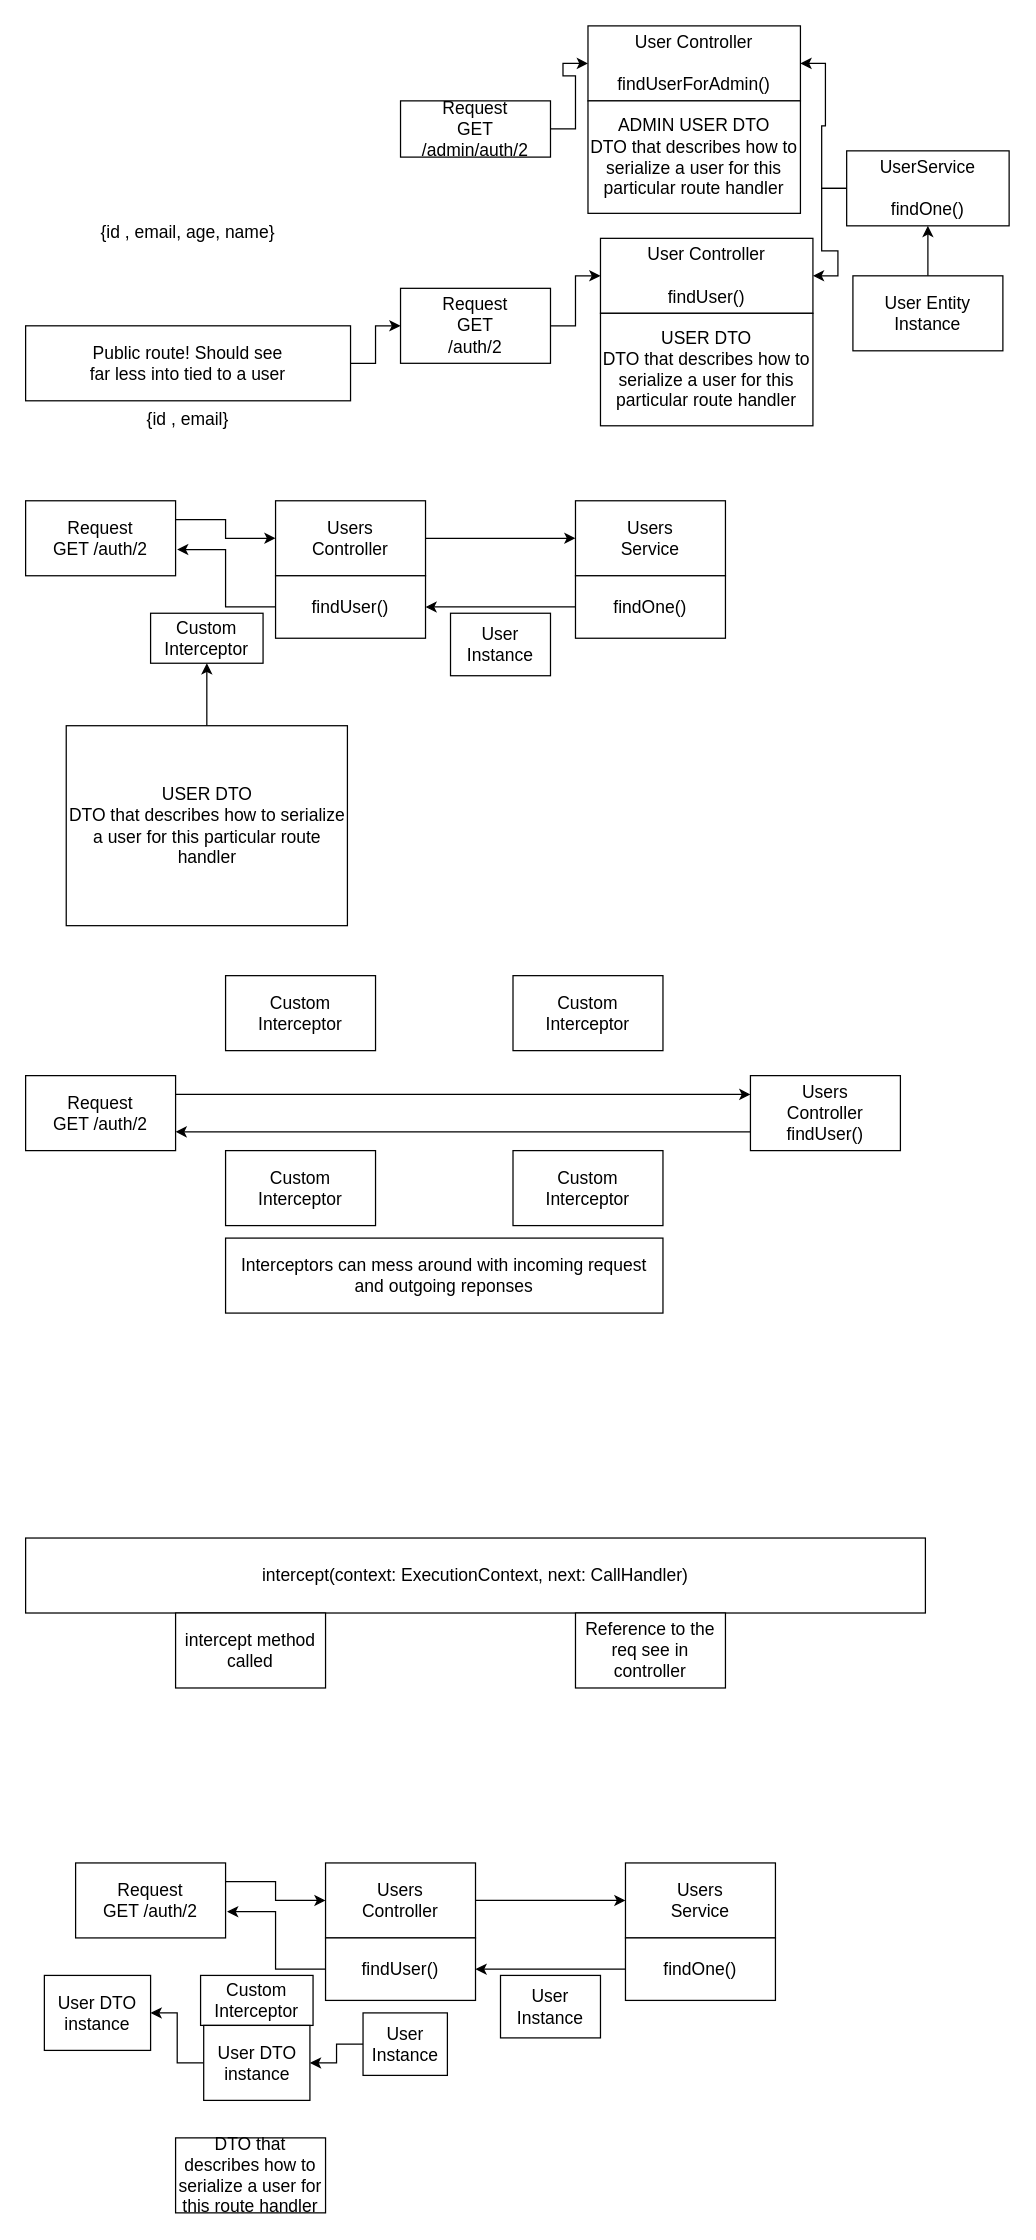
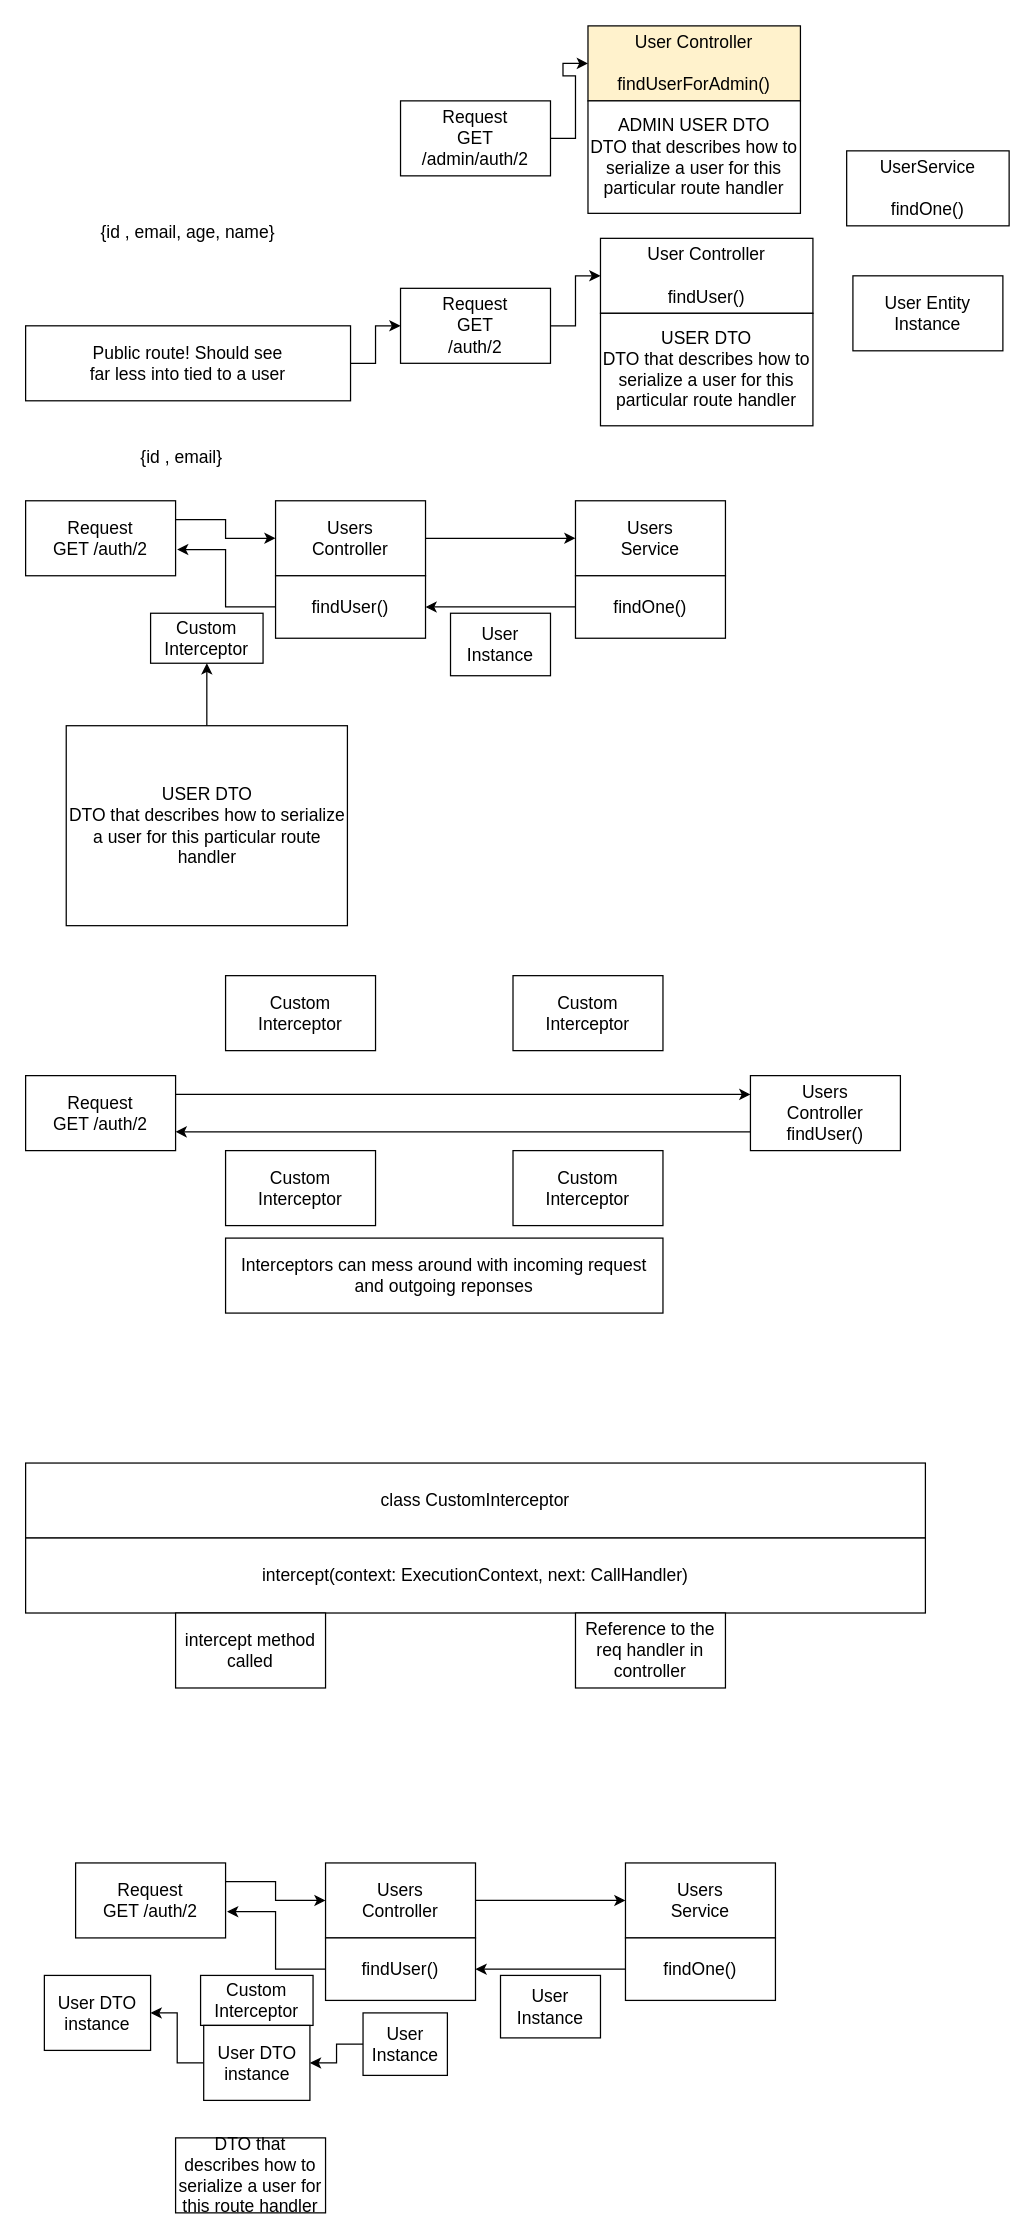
  <mxCell id="0" />
  <mxCell id="1" parent="0" />
  <mxCell id="2" value="{id , email, age, name}&lt;div style=&quot;padding: 0px; margin: 0px; font-size: 14px;&quot;&gt;&lt;br style=&quot;padding: 0px; margin: 0px; color: rgb(0, 0, 0); font-family: Helvetica; font-size: 14px; font-style: normal; font-variant-ligatures: normal; font-variant-caps: normal; font-weight: 400; letter-spacing: normal; orphans: 2; text-indent: 0px; text-transform: none; widows: 2; word-spacing: 0px; -webkit-text-stroke-width: 0px; background-color: rgb(248, 249, 250); text-decoration-thickness: initial; text-decoration-style: initial; text-decoration-color: initial;&quot;&gt;&#10;&#10;&lt;/div&gt;" style="text;whiteSpace=wrap;html=1;fontSize=14;align=center;" vertex="1" parent="1"><mxGeometry x="20" y="170" width="260" height="30" as="geometry" /></mxCell>
  <mxCell id="3" style="edgeStyle=orthogonalEdgeStyle;rounded=0;orthogonalLoop=1;jettySize=auto;html=1;exitX=1;exitY=0.5;exitDx=0;exitDy=0;fontSize=14;" edge="1" parent="1" source="4" target="9"><mxGeometry relative="1" as="geometry" /></mxCell>
  <mxCell id="4" value="&lt;span style=&quot;font-size: 14px;&quot;&gt;Public route! Should see &lt;br&gt;far less into tied to a user&lt;/span&gt;" style="rounded=0;whiteSpace=wrap;html=1;" vertex="1" parent="1"><mxGeometry x="20" y="260" width="260" height="60" as="geometry" /></mxCell>
- <mxCell id="5" value="{id , email}&lt;div style=&quot;padding: 0px; margin: 0px; font-size: 14px;&quot;&gt;&lt;br style=&quot;padding: 0px; margin: 0px; color: rgb(0, 0, 0); font-family: Helvetica; font-size: 14px; font-style: normal; font-variant-ligatures: normal; font-variant-caps: normal; font-weight: 400; letter-spacing: normal; orphans: 2; text-indent: 0px; text-transform: none; widows: 2; word-spacing: 0px; -webkit-text-stroke-width: 0px; background-color: rgb(248, 249, 250); text-decoration-thickness: initial; text-decoration-style: initial; text-decoration-color: initial;&quot;&gt;&lt;br&gt;&lt;br&gt;&lt;/div&gt;" style="text;whiteSpace=wrap;html=1;fontSize=14;align=center;" vertex="1" parent="1"><mxGeometry x="20" y="320" width="260" height="30" as="geometry" /></mxCell>
+ <mxCell id="5" value="{id , email}&lt;div style=&quot;padding: 0px; margin: 0px; font-size: 14px;&quot;&gt;&lt;br style=&quot;padding: 0px; margin: 0px; color: rgb(0, 0, 0); font-family: Helvetica; font-size: 14px; font-style: normal; font-variant-ligatures: normal; font-variant-caps: normal; font-weight: 400; letter-spacing: normal; orphans: 2; text-indent: 0px; text-transform: none; widows: 2; word-spacing: 0px; -webkit-text-stroke-width: 0px; background-color: rgb(248, 249, 250); text-decoration-thickness: initial; text-decoration-style: initial; text-decoration-color: initial;&quot;&gt;&lt;br&gt;&lt;br&gt;&lt;/div&gt;" style="text;whiteSpace=wrap;html=1;fontSize=14;align=center;" vertex="1" parent="1"><mxGeometry x="15" y="350" width="260" height="30" as="geometry" /></mxCell>
  <mxCell id="6" style="edgeStyle=orthogonalEdgeStyle;rounded=0;orthogonalLoop=1;jettySize=auto;html=1;exitX=1;exitY=0.5;exitDx=0;exitDy=0;entryX=0;entryY=0.5;entryDx=0;entryDy=0;fontSize=14;" edge="1" parent="1" source="7" target="10"><mxGeometry relative="1" as="geometry" /></mxCell>
- <mxCell id="7" value="Request&lt;br&gt;GET&lt;br&gt;/admin/auth/2" style="rounded=0;whiteSpace=wrap;html=1;fontSize=14;" vertex="1" parent="1"><mxGeometry x="320" y="80" width="120" height="45" as="geometry" /></mxCell>
+ <mxCell id="7" value="Request&lt;br&gt;GET&lt;br&gt;/admin/auth/2" style="rounded=0;whiteSpace=wrap;html=1;fontSize=14;" vertex="1" parent="1"><mxGeometry x="320" y="80" width="120" height="60" as="geometry" /></mxCell>
  <mxCell id="8" style="edgeStyle=orthogonalEdgeStyle;rounded=0;orthogonalLoop=1;jettySize=auto;html=1;exitX=1;exitY=0.5;exitDx=0;exitDy=0;entryX=0;entryY=0.5;entryDx=0;entryDy=0;fontSize=14;" edge="1" parent="1" source="9" target="11"><mxGeometry relative="1" as="geometry" /></mxCell>
  <mxCell id="9" value="Request&lt;br&gt;GET&lt;br&gt;/auth/2" style="rounded=0;whiteSpace=wrap;html=1;fontSize=14;" vertex="1" parent="1"><mxGeometry x="320" y="230" width="120" height="60" as="geometry" /></mxCell>
- <mxCell id="10" value="User Controller&lt;br&gt;&lt;br&gt;findUserForAdmin()" style="rounded=0;whiteSpace=wrap;html=1;fontSize=14;" vertex="1" parent="1"><mxGeometry x="470" y="20" width="170" height="60" as="geometry" /></mxCell>
+ <mxCell id="10" value="User Controller&lt;br&gt;&lt;br&gt;findUserForAdmin()" style="rounded=0;whiteSpace=wrap;html=1;fontSize=14;fillColor=#fff2cc;" vertex="1" parent="1"><mxGeometry x="470" y="20" width="170" height="60" as="geometry" /></mxCell>
  <mxCell id="11" value="User Controller&lt;br&gt;&lt;br&gt;findUser()" style="rounded=0;whiteSpace=wrap;html=1;fontSize=14;" vertex="1" parent="1"><mxGeometry x="480" y="190" width="170" height="60" as="geometry" /></mxCell>
- <mxCell id="12" style="edgeStyle=orthogonalEdgeStyle;rounded=0;orthogonalLoop=1;jettySize=auto;html=1;exitX=0;exitY=0.5;exitDx=0;exitDy=0;entryX=1;entryY=0.5;entryDx=0;entryDy=0;fontSize=14;" edge="1" parent="1" source="14" target="10"><mxGeometry relative="1" as="geometry" /></mxCell>
- <mxCell id="13" style="edgeStyle=orthogonalEdgeStyle;rounded=0;orthogonalLoop=1;jettySize=auto;html=1;exitX=0;exitY=0.5;exitDx=0;exitDy=0;entryX=1;entryY=0.5;entryDx=0;entryDy=0;fontSize=14;" edge="1" parent="1" source="14" target="11"><mxGeometry relative="1" as="geometry" /></mxCell>
  <mxCell id="14" value="UserService&lt;br&gt;&lt;br&gt;findOne()" style="rounded=0;whiteSpace=wrap;html=1;fontSize=14;" vertex="1" parent="1"><mxGeometry x="677" y="120" width="130" height="60" as="geometry" /></mxCell>
- <mxCell id="15" style="edgeStyle=orthogonalEdgeStyle;rounded=0;orthogonalLoop=1;jettySize=auto;html=1;exitX=0.5;exitY=0;exitDx=0;exitDy=0;entryX=0.5;entryY=1;entryDx=0;entryDy=0;fontSize=14;" edge="1" parent="1" source="16" target="14"><mxGeometry relative="1" as="geometry" /></mxCell>
  <mxCell id="16" value="User Entity Instance" style="rounded=0;whiteSpace=wrap;html=1;fontSize=14;" vertex="1" parent="1"><mxGeometry x="682" y="220" width="120" height="60" as="geometry" /></mxCell>
  <mxCell id="17" style="edgeStyle=orthogonalEdgeStyle;rounded=0;orthogonalLoop=1;jettySize=auto;html=1;exitX=1;exitY=0.25;exitDx=0;exitDy=0;fontSize=14;" edge="1" parent="1" source="18" target="20"><mxGeometry relative="1" as="geometry" /></mxCell>
  <mxCell id="18" value="Request&lt;br&gt;GET /auth/2" style="rounded=0;whiteSpace=wrap;html=1;fontSize=14;" vertex="1" parent="1"><mxGeometry x="20" y="400" width="120" height="60" as="geometry" /></mxCell>
  <mxCell id="19" style="edgeStyle=orthogonalEdgeStyle;rounded=0;orthogonalLoop=1;jettySize=auto;html=1;exitX=1;exitY=0.5;exitDx=0;exitDy=0;entryX=0;entryY=0.5;entryDx=0;entryDy=0;fontSize=14;" edge="1" parent="1" source="20" target="21"><mxGeometry relative="1" as="geometry" /></mxCell>
  <mxCell id="20" value="Users&lt;br&gt;Controller" style="rounded=0;whiteSpace=wrap;html=1;fontSize=14;" vertex="1" parent="1"><mxGeometry x="220" y="400" width="120" height="60" as="geometry" /></mxCell>
  <mxCell id="21" value="Users&lt;br&gt;Service" style="rounded=0;whiteSpace=wrap;html=1;fontSize=14;" vertex="1" parent="1"><mxGeometry x="460" y="400" width="120" height="60" as="geometry" /></mxCell>
  <mxCell id="22" style="edgeStyle=orthogonalEdgeStyle;rounded=0;orthogonalLoop=1;jettySize=auto;html=1;exitX=0;exitY=0.5;exitDx=0;exitDy=0;entryX=1.01;entryY=0.65;entryDx=0;entryDy=0;entryPerimeter=0;fontSize=14;" edge="1" parent="1" source="23" target="18"><mxGeometry relative="1" as="geometry" /></mxCell>
  <mxCell id="23" value="findUser()" style="rounded=0;whiteSpace=wrap;html=1;fontSize=14;" vertex="1" parent="1"><mxGeometry x="220" y="460" width="120" height="50" as="geometry" /></mxCell>
  <mxCell id="24" style="edgeStyle=orthogonalEdgeStyle;rounded=0;orthogonalLoop=1;jettySize=auto;html=1;exitX=0;exitY=0.5;exitDx=0;exitDy=0;entryX=1;entryY=0.5;entryDx=0;entryDy=0;fontSize=14;" edge="1" parent="1" source="25" target="23"><mxGeometry relative="1" as="geometry" /></mxCell>
  <mxCell id="25" value="findOne()" style="rounded=0;whiteSpace=wrap;html=1;fontSize=14;" vertex="1" parent="1"><mxGeometry x="460" y="460" width="120" height="50" as="geometry" /></mxCell>
  <mxCell id="26" value="User Instance" style="rounded=0;whiteSpace=wrap;html=1;fontSize=14;" vertex="1" parent="1"><mxGeometry x="360" y="490" width="80" height="50" as="geometry" /></mxCell>
  <mxCell id="27" value="Custom&lt;br&gt;Interceptor" style="rounded=0;whiteSpace=wrap;html=1;fontSize=14;" vertex="1" parent="1"><mxGeometry x="120" y="490" width="90" height="40" as="geometry" /></mxCell>
  <mxCell id="28" style="edgeStyle=orthogonalEdgeStyle;rounded=0;orthogonalLoop=1;jettySize=auto;html=1;exitX=0.5;exitY=0;exitDx=0;exitDy=0;entryX=0.5;entryY=1;entryDx=0;entryDy=0;fontSize=14;" edge="1" parent="1" source="29" target="27"><mxGeometry relative="1" as="geometry" /></mxCell>
  <mxCell id="29" value="USER DTO&lt;br&gt;DTO that describes how to serialize a user for this particular route handler&lt;br&gt;" style="rounded=0;whiteSpace=wrap;html=1;fontSize=14;" vertex="1" parent="1"><mxGeometry x="52.5" y="580" width="225" height="160" as="geometry" /></mxCell>
  <mxCell id="30" value="USER DTO&lt;br&gt;DTO that describes how to serialize a user for this particular route handler&lt;br&gt;" style="rounded=0;whiteSpace=wrap;html=1;fontSize=14;" vertex="1" parent="1"><mxGeometry x="480" y="250" width="170" height="90" as="geometry" /></mxCell>
  <mxCell id="31" value="ADMIN USER DTO&lt;br&gt;DTO that describes how to serialize a user for this particular route handler" style="rounded=0;whiteSpace=wrap;html=1;fontSize=14;" vertex="1" parent="1"><mxGeometry x="470" y="80" width="170" height="90" as="geometry" /></mxCell>
  <mxCell id="32" style="edgeStyle=orthogonalEdgeStyle;rounded=0;orthogonalLoop=1;jettySize=auto;html=1;exitX=1;exitY=0.25;exitDx=0;exitDy=0;entryX=0;entryY=0.25;entryDx=0;entryDy=0;fontSize=14;" edge="1" parent="1" source="33" target="39"><mxGeometry relative="1" as="geometry" /></mxCell>
  <mxCell id="33" value="Request&lt;br&gt;GET /auth/2" style="rounded=0;whiteSpace=wrap;html=1;fontSize=14;" vertex="1" parent="1"><mxGeometry x="20" y="860" width="120" height="60" as="geometry" /></mxCell>
  <mxCell id="34" value="Custom&lt;br&gt;Interceptor" style="rounded=0;whiteSpace=wrap;html=1;fontSize=14;" vertex="1" parent="1"><mxGeometry x="180" y="780" width="120" height="60" as="geometry" /></mxCell>
  <mxCell id="35" value="Custom&lt;br&gt;Interceptor" style="rounded=0;whiteSpace=wrap;html=1;fontSize=14;" vertex="1" parent="1"><mxGeometry x="410" y="780" width="120" height="60" as="geometry" /></mxCell>
  <mxCell id="36" value="Custom&lt;br&gt;Interceptor" style="rounded=0;whiteSpace=wrap;html=1;fontSize=14;" vertex="1" parent="1"><mxGeometry x="180" y="920" width="120" height="60" as="geometry" /></mxCell>
  <mxCell id="37" value="Custom&lt;br&gt;Interceptor" style="rounded=0;whiteSpace=wrap;html=1;fontSize=14;" vertex="1" parent="1"><mxGeometry x="410" y="920" width="120" height="60" as="geometry" /></mxCell>
  <mxCell id="38" style="edgeStyle=orthogonalEdgeStyle;rounded=0;orthogonalLoop=1;jettySize=auto;html=1;exitX=0;exitY=0.75;exitDx=0;exitDy=0;entryX=1;entryY=0.75;entryDx=0;entryDy=0;fontSize=14;" edge="1" parent="1" source="39" target="33"><mxGeometry relative="1" as="geometry" /></mxCell>
  <mxCell id="39" value="Users&lt;br&gt;Controller&lt;br&gt;findUser()" style="rounded=0;whiteSpace=wrap;html=1;fontSize=14;" vertex="1" parent="1"><mxGeometry x="600" y="860" width="120" height="60" as="geometry" /></mxCell>
  <mxCell id="40" value="Interceptors can mess around with incoming request and outgoing reponses" style="rounded=0;whiteSpace=wrap;html=1;fontSize=14;" vertex="1" parent="1"><mxGeometry x="180" y="990" width="350" height="60" as="geometry" /></mxCell>
+ <mxCell id="41" value="class CustomInterceptor" style="rounded=0;whiteSpace=wrap;html=1;fontSize=14;" vertex="1" parent="1"><mxGeometry x="20" y="1170" width="720" height="60" as="geometry" /></mxCell>
  <mxCell id="42" value="intercept(context: ExecutionContext, next: CallHandler)" style="rounded=0;whiteSpace=wrap;html=1;fontSize=14;" vertex="1" parent="1"><mxGeometry x="20" y="1230" width="720" height="60" as="geometry" /></mxCell>
  <mxCell id="43" value="intercept method&lt;br&gt;called" style="rounded=0;whiteSpace=wrap;html=1;fontSize=14;" vertex="1" parent="1"><mxGeometry x="140" y="1290" width="120" height="60" as="geometry" /></mxCell>
- <mxCell id="44" value="Reference to the req see in controller" style="rounded=0;whiteSpace=wrap;html=1;fontSize=14;" vertex="1" parent="1"><mxGeometry x="460" y="1290" width="120" height="60" as="geometry" /></mxCell>
+ <mxCell id="44" value="Reference to the req handler in controller" style="rounded=0;whiteSpace=wrap;html=1;fontSize=14;" vertex="1" parent="1"><mxGeometry x="460" y="1290" width="120" height="60" as="geometry" /></mxCell>
  <mxCell id="45" style="edgeStyle=orthogonalEdgeStyle;rounded=0;orthogonalLoop=1;jettySize=auto;html=1;exitX=1;exitY=0.25;exitDx=0;exitDy=0;fontSize=14;" edge="1" parent="1" source="46" target="48"><mxGeometry relative="1" as="geometry" /></mxCell>
  <mxCell id="46" value="Request&lt;br&gt;GET /auth/2" style="rounded=0;whiteSpace=wrap;html=1;fontSize=14;" vertex="1" parent="1"><mxGeometry x="60" y="1490" width="120" height="60" as="geometry" /></mxCell>
  <mxCell id="47" style="edgeStyle=orthogonalEdgeStyle;rounded=0;orthogonalLoop=1;jettySize=auto;html=1;exitX=1;exitY=0.5;exitDx=0;exitDy=0;entryX=0;entryY=0.5;entryDx=0;entryDy=0;fontSize=14;" edge="1" parent="1" source="48" target="49"><mxGeometry relative="1" as="geometry" /></mxCell>
  <mxCell id="48" value="Users&lt;br&gt;Controller" style="rounded=0;whiteSpace=wrap;html=1;fontSize=14;" vertex="1" parent="1"><mxGeometry x="260" y="1490" width="120" height="60" as="geometry" /></mxCell>
  <mxCell id="49" value="Users&lt;br&gt;Service" style="rounded=0;whiteSpace=wrap;html=1;fontSize=14;" vertex="1" parent="1"><mxGeometry x="500" y="1490" width="120" height="60" as="geometry" /></mxCell>
  <mxCell id="50" style="edgeStyle=orthogonalEdgeStyle;rounded=0;orthogonalLoop=1;jettySize=auto;html=1;exitX=0;exitY=0.5;exitDx=0;exitDy=0;entryX=1.01;entryY=0.65;entryDx=0;entryDy=0;entryPerimeter=0;fontSize=14;" edge="1" parent="1" source="51" target="46"><mxGeometry relative="1" as="geometry" /></mxCell>
  <mxCell id="51" value="findUser()" style="rounded=0;whiteSpace=wrap;html=1;fontSize=14;" vertex="1" parent="1"><mxGeometry x="260" y="1550" width="120" height="50" as="geometry" /></mxCell>
  <mxCell id="52" style="edgeStyle=orthogonalEdgeStyle;rounded=0;orthogonalLoop=1;jettySize=auto;html=1;exitX=0;exitY=0.5;exitDx=0;exitDy=0;entryX=1;entryY=0.5;entryDx=0;entryDy=0;fontSize=14;" edge="1" parent="1" source="53" target="51"><mxGeometry relative="1" as="geometry" /></mxCell>
  <mxCell id="53" value="findOne()" style="rounded=0;whiteSpace=wrap;html=1;fontSize=14;" vertex="1" parent="1"><mxGeometry x="500" y="1550" width="120" height="50" as="geometry" /></mxCell>
  <mxCell id="54" value="User Instance" style="rounded=0;whiteSpace=wrap;html=1;fontSize=14;" vertex="1" parent="1"><mxGeometry x="400" y="1580" width="80" height="50" as="geometry" /></mxCell>
  <mxCell id="55" value="Custom&lt;br&gt;Interceptor" style="rounded=0;whiteSpace=wrap;html=1;fontSize=14;" vertex="1" parent="1"><mxGeometry x="160" y="1580" width="90" height="40" as="geometry" /></mxCell>
  <mxCell id="56" style="edgeStyle=orthogonalEdgeStyle;rounded=0;orthogonalLoop=1;jettySize=auto;html=1;exitX=0;exitY=0.5;exitDx=0;exitDy=0;entryX=1;entryY=0.5;entryDx=0;entryDy=0;fontSize=14;" edge="1" parent="1" source="57" target="60"><mxGeometry relative="1" as="geometry" /></mxCell>
  <mxCell id="57" value="User DTO&lt;br&gt;instance" style="rounded=0;whiteSpace=wrap;html=1;fontSize=14;" vertex="1" parent="1"><mxGeometry x="162.5" y="1620" width="85" height="60" as="geometry" /></mxCell>
  <mxCell id="58" style="edgeStyle=orthogonalEdgeStyle;rounded=0;orthogonalLoop=1;jettySize=auto;html=1;entryX=1;entryY=0.5;entryDx=0;entryDy=0;fontSize=14;" edge="1" parent="1" source="59" target="57"><mxGeometry relative="1" as="geometry" /></mxCell>
  <mxCell id="59" value="User Instance" style="rounded=0;whiteSpace=wrap;html=1;fontSize=14;" vertex="1" parent="1"><mxGeometry x="290" y="1610" width="67.5" height="50" as="geometry" /></mxCell>
  <mxCell id="60" value="User DTO&lt;br&gt;instance" style="rounded=0;whiteSpace=wrap;html=1;fontSize=14;" vertex="1" parent="1"><mxGeometry x="35" y="1580" width="85" height="60" as="geometry" /></mxCell>
  <mxCell id="61" value="DTO that describes how to serialize a user for this route handler" style="rounded=0;whiteSpace=wrap;html=1;fontSize=14;" vertex="1" parent="1"><mxGeometry x="140" y="1710" width="120" height="60" as="geometry" /></mxCell>
